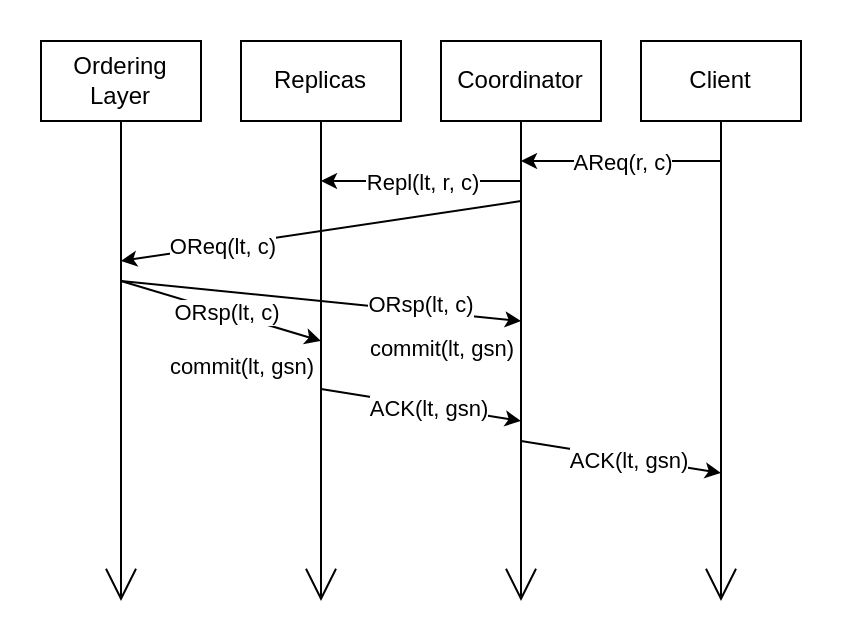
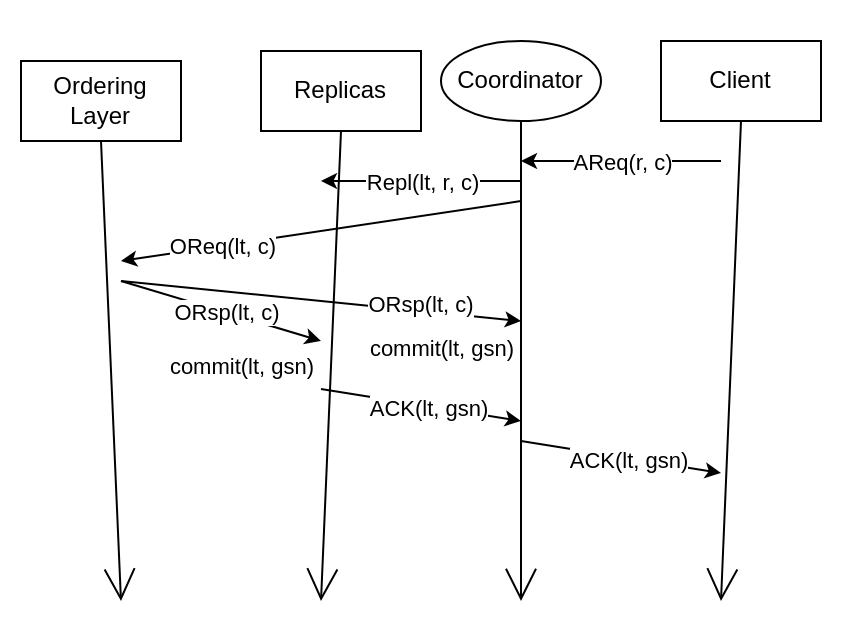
  <mxCell id="0" />
  <mxCell id="1" parent="0" />
  <mxCell id="2" style="edgeStyle=none;curved=1;rounded=0;orthogonalLoop=1;jettySize=auto;html=1;exitX=0.5;exitY=1;exitDx=0;exitDy=0;endArrow=open;startSize=14;endSize=14;sourcePerimeterSpacing=8;targetPerimeterSpacing=8;" edge="1" parent="1" source="3"><mxGeometry relative="1" as="geometry"><mxPoint x="160" y="300" as="targetPoint" /></mxGeometry></mxCell>
- <mxCell id="3" value="Replicas" style="rounded=0;whiteSpace=wrap;html=1;hachureGap=4;pointerEvents=0;" vertex="1" parent="1"><mxGeometry x="120" y="20" width="80" height="40" as="geometry" /></mxCell>
+ <mxCell id="3" value="Replicas" style="rounded=0;whiteSpace=wrap;html=1;hachureGap=4;pointerEvents=0;" vertex="1" parent="1"><mxGeometry x="130" y="25" width="80" height="40" as="geometry" /></mxCell>
  <mxCell id="4" style="edgeStyle=none;curved=1;rounded=0;orthogonalLoop=1;jettySize=auto;html=1;exitX=0.5;exitY=1;exitDx=0;exitDy=0;endArrow=open;startSize=14;endSize=14;sourcePerimeterSpacing=8;targetPerimeterSpacing=8;" edge="1" parent="1" source="5"><mxGeometry relative="1" as="geometry"><mxPoint x="260" y="300" as="targetPoint" /></mxGeometry></mxCell>
- <mxCell id="5" value="Coordinator" style="rounded=0;whiteSpace=wrap;html=1;hachureGap=4;pointerEvents=0;" vertex="1" parent="1"><mxGeometry x="220" y="20" width="80" height="40" as="geometry" /></mxCell>
+ <mxCell id="5" value="Coordinator" style="ellipse;whiteSpace=wrap;html=1;hachureGap=4;pointerEvents=0;" vertex="1" parent="1"><mxGeometry x="220" y="20" width="80" height="40" as="geometry" /></mxCell>
  <mxCell id="6" style="edgeStyle=none;curved=1;rounded=0;orthogonalLoop=1;jettySize=auto;html=1;exitX=0.5;exitY=1;exitDx=0;exitDy=0;endArrow=open;startSize=14;endSize=14;sourcePerimeterSpacing=8;targetPerimeterSpacing=8;" edge="1" parent="1" source="7"><mxGeometry relative="1" as="geometry"><mxPoint x="60" y="300" as="targetPoint" /></mxGeometry></mxCell>
- <mxCell id="7" value="Ordering Layer" style="rounded=0;whiteSpace=wrap;html=1;hachureGap=4;pointerEvents=0;" vertex="1" parent="1"><mxGeometry x="20" y="20" width="80" height="40" as="geometry" /></mxCell>
+ <mxCell id="7" value="Ordering Layer" style="rounded=0;whiteSpace=wrap;html=1;hachureGap=4;pointerEvents=0;" vertex="1" parent="1"><mxGeometry x="10" y="30" width="80" height="40" as="geometry" /></mxCell>
  <mxCell id="8" style="edgeStyle=none;curved=1;rounded=0;orthogonalLoop=1;jettySize=auto;html=1;exitX=0.5;exitY=1;exitDx=0;exitDy=0;endArrow=open;startSize=14;endSize=14;sourcePerimeterSpacing=8;targetPerimeterSpacing=8;" edge="1" parent="1" source="9"><mxGeometry relative="1" as="geometry"><mxPoint x="360" y="300" as="targetPoint" /></mxGeometry></mxCell>
- <mxCell id="9" value="Client" style="rounded=0;whiteSpace=wrap;html=1;hachureGap=4;pointerEvents=0;" vertex="1" parent="1"><mxGeometry x="320" y="20" width="80" height="40" as="geometry" /></mxCell>
+ <mxCell id="9" value="Client" style="rounded=0;whiteSpace=wrap;html=1;hachureGap=4;pointerEvents=0;" vertex="1" parent="1"><mxGeometry x="330" y="20" width="80" height="40" as="geometry" /></mxCell>
  <mxCell id="10" value="" style="endArrow=none;html=1;startSize=5;endSize=5;sourcePerimeterSpacing=8;targetPerimeterSpacing=8;startArrow=classic;startFill=1;endFill=0;" edge="1" parent="1"><mxGeometry relative="1" as="geometry"><mxPoint x="260" y="80" as="sourcePoint" /><mxPoint x="360" y="80" as="targetPoint" /></mxGeometry></mxCell>
  <mxCell id="11" value="AReq(r, c)" style="edgeLabel;resizable=0;html=1;align=center;verticalAlign=middle;" connectable="0" vertex="1" parent="10"><mxGeometry relative="1" as="geometry" /></mxCell>
  <mxCell id="12" value="" style="endArrow=none;html=1;startSize=5;endSize=5;sourcePerimeterSpacing=8;targetPerimeterSpacing=8;startArrow=classic;startFill=1;endFill=0;" edge="1" parent="1"><mxGeometry relative="1" as="geometry"><mxPoint x="160" y="90" as="sourcePoint" /><mxPoint x="260" y="90" as="targetPoint" /></mxGeometry></mxCell>
  <mxCell id="13" value="Repl(lt, r, c)" style="edgeLabel;resizable=0;html=1;align=center;verticalAlign=middle;" connectable="0" vertex="1" parent="12"><mxGeometry relative="1" as="geometry" /></mxCell>
  <mxCell id="14" value="" style="endArrow=none;html=1;startSize=5;endSize=5;sourcePerimeterSpacing=8;targetPerimeterSpacing=8;startArrow=classic;startFill=1;endFill=0;" edge="1" parent="1"><mxGeometry relative="1" as="geometry"><mxPoint x="60" y="130" as="sourcePoint" /><mxPoint x="260" y="100" as="targetPoint" /></mxGeometry></mxCell>
  <mxCell id="15" value="OReq(lt, c)" style="edgeLabel;resizable=0;html=1;align=center;verticalAlign=middle;" connectable="0" vertex="1" parent="14"><mxGeometry relative="1" as="geometry"><mxPoint x="-49" y="7" as="offset" /></mxGeometry></mxCell>
  <mxCell id="16" value="" style="endArrow=classic;html=1;startSize=5;endSize=5;sourcePerimeterSpacing=8;targetPerimeterSpacing=8;startArrow=none;startFill=0;endFill=1;" edge="1" parent="1"><mxGeometry relative="1" as="geometry"><mxPoint x="60" y="140" as="sourcePoint" /><mxPoint x="160" y="170" as="targetPoint" /></mxGeometry></mxCell>
  <mxCell id="17" value="ORsp(lt, c)" style="edgeLabel;resizable=0;html=1;align=center;verticalAlign=middle;" connectable="0" vertex="1" parent="16"><mxGeometry relative="1" as="geometry"><mxPoint x="3" y="1" as="offset" /></mxGeometry></mxCell>
  <mxCell id="18" value="" style="endArrow=classic;html=1;startSize=5;endSize=5;sourcePerimeterSpacing=8;targetPerimeterSpacing=8;startArrow=none;startFill=0;endFill=1;" edge="1" parent="1"><mxGeometry relative="1" as="geometry"><mxPoint x="60" y="140" as="sourcePoint" /><mxPoint x="260" y="160" as="targetPoint" /></mxGeometry></mxCell>
  <mxCell id="19" value="ORsp(lt, c)" style="edgeLabel;resizable=0;html=1;align=center;verticalAlign=middle;" connectable="0" vertex="1" parent="18"><mxGeometry relative="1" as="geometry"><mxPoint x="50" y="2" as="offset" /></mxGeometry></mxCell>
  <mxCell id="20" value="&lt;font style=&quot;font-size: 11px&quot;&gt;commit(lt, gsn)&lt;/font&gt;" style="text;html=1;strokeColor=none;fillColor=none;align=center;verticalAlign=middle;whiteSpace=wrap;rounded=0;hachureGap=4;pointerEvents=0;" vertex="1" parent="1"><mxGeometry x="80" y="173" width="82" height="20" as="geometry" /></mxCell>
  <mxCell id="21" value="" style="endArrow=classic;html=1;startSize=5;endSize=5;sourcePerimeterSpacing=8;targetPerimeterSpacing=8;startArrow=none;startFill=0;endFill=1;" edge="1" parent="1"><mxGeometry relative="1" as="geometry"><mxPoint x="160" y="194" as="sourcePoint" /><mxPoint x="260" y="210" as="targetPoint" /></mxGeometry></mxCell>
  <mxCell id="22" value="ACK(lt, gsn)" style="edgeLabel;resizable=0;html=1;align=center;verticalAlign=middle;" connectable="0" vertex="1" parent="21"><mxGeometry relative="1" as="geometry"><mxPoint x="3" y="1" as="offset" /></mxGeometry></mxCell>
  <mxCell id="23" value="&lt;font style=&quot;font-size: 11px&quot;&gt;commit(lt, gsn)&lt;/font&gt;" style="text;html=1;strokeColor=none;fillColor=none;align=center;verticalAlign=middle;whiteSpace=wrap;rounded=0;hachureGap=4;pointerEvents=0;" vertex="1" parent="1"><mxGeometry x="180" y="164" width="82" height="20" as="geometry" /></mxCell>
  <mxCell id="24" value="" style="endArrow=classic;html=1;startSize=5;endSize=5;sourcePerimeterSpacing=8;targetPerimeterSpacing=8;startArrow=none;startFill=0;endFill=1;" edge="1" parent="1"><mxGeometry relative="1" as="geometry"><mxPoint x="260" y="220" as="sourcePoint" /><mxPoint x="360" y="236" as="targetPoint" /></mxGeometry></mxCell>
  <mxCell id="25" value="ACK(lt, gsn)" style="edgeLabel;resizable=0;html=1;align=center;verticalAlign=middle;" connectable="0" vertex="1" parent="24"><mxGeometry relative="1" as="geometry"><mxPoint x="3" y="1" as="offset" /></mxGeometry></mxCell>
